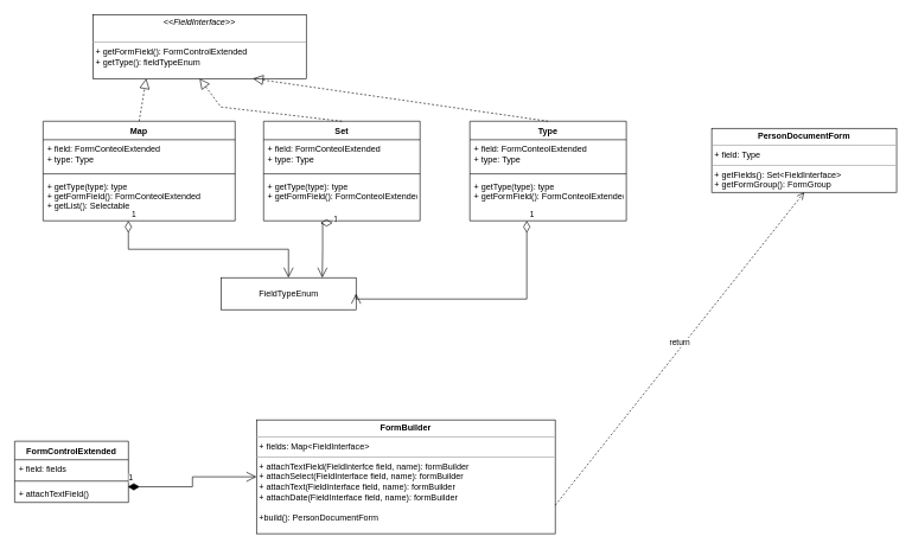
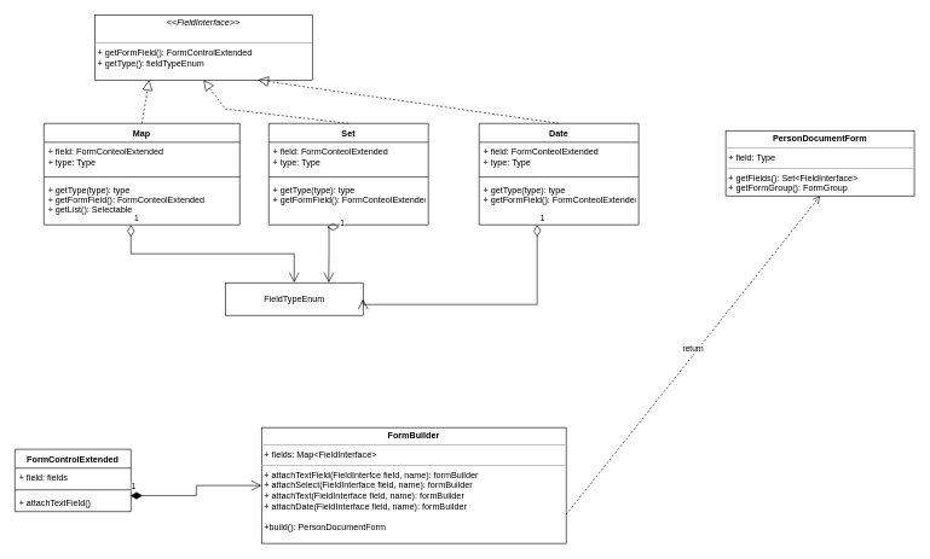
  <mxCell id="0" />
  <mxCell id="1" parent="0" />
  <mxCell id="2" value="&lt;p style=&quot;margin: 0px ; margin-top: 4px ; text-align: center&quot;&gt;&lt;i&gt;&amp;lt;&amp;lt;FieldInterface&amp;gt;&amp;gt;&lt;/i&gt;&lt;/p&gt;&lt;br&gt;&lt;hr size=&quot;1&quot;&gt;&lt;p style=&quot;margin: 0px ; margin-left: 4px&quot;&gt;+ getFormField(): FormControlExtended&lt;/p&gt;&lt;p style=&quot;margin: 0px ; margin-left: 4px&quot;&gt;+ getType(): fieldTypeEnum&lt;/p&gt;" style="verticalAlign=top;align=left;overflow=fill;fontSize=12;fontFamily=Helvetica;html=1;" parent="1" vertex="1"><mxGeometry x="130" y="20" width="300" height="90" as="geometry" /></mxCell>
  <mxCell id="3" value="FieldTypeEnum" style="html=1;" parent="1" vertex="1"><mxGeometry x="310" y="390" width="190" height="45" as="geometry" /></mxCell>
  <mxCell id="4" value="&lt;p style=&quot;margin: 0px ; margin-top: 4px ; text-align: center&quot;&gt;&lt;b&gt;FormBuilder&lt;/b&gt;&lt;/p&gt;&lt;hr size=&quot;1&quot;&gt;&lt;p style=&quot;margin: 0px ; margin-left: 4px&quot;&gt;+ fields: Map&amp;lt;FieldInterface&amp;gt;&lt;/p&gt;&lt;hr size=&quot;1&quot;&gt;&lt;p style=&quot;margin: 0px ; margin-left: 4px&quot;&gt;+ attachTextField(FieldInterfce field, name&lt;span&gt;): formBuilder&lt;/span&gt;&lt;/p&gt;&lt;p style=&quot;margin: 0px ; margin-left: 4px&quot;&gt;+ attachSelect(FieldInterface field, name): formBuilder&lt;/p&gt;&lt;p style=&quot;margin: 0px ; margin-left: 4px&quot;&gt;+ attachText(FieldInterface field, name): formBuilder&lt;br&gt;&lt;/p&gt;&lt;p style=&quot;margin: 0px ; margin-left: 4px&quot;&gt;+ attachDate(FieldInterface field, name): formBuilder&lt;/p&gt;&lt;p style=&quot;margin: 0px ; margin-left: 4px&quot;&gt;&lt;br&gt;&lt;/p&gt;&lt;p style=&quot;margin: 0px ; margin-left: 4px&quot;&gt;+build(): PersonDocumentForm&lt;/p&gt;&lt;p style=&quot;margin: 0px ; margin-left: 4px&quot;&gt;&lt;br&gt;&lt;/p&gt;&lt;p style=&quot;margin: 0px ; margin-left: 4px&quot;&gt;&lt;br&gt;&lt;/p&gt;" style="verticalAlign=top;align=left;overflow=fill;fontSize=12;fontFamily=Helvetica;html=1;" parent="1" vertex="1"><mxGeometry x="360" y="590" width="420" height="160" as="geometry" /></mxCell>
  <mxCell id="5" value="Map" style="swimlane;fontStyle=1;align=center;verticalAlign=top;childLayout=stackLayout;horizontal=1;startSize=26;horizontalStack=0;resizeParent=1;resizeParentMax=0;resizeLast=0;collapsible=1;marginBottom=0;" parent="1" vertex="1"><mxGeometry x="60" y="170" width="270" height="140" as="geometry" /></mxCell>
  <mxCell id="6" value="+ field: FormConteolExtended&#10;+ type: Type&#10;" style="text;strokeColor=none;fillColor=none;align=left;verticalAlign=top;spacingLeft=4;spacingRight=4;overflow=hidden;rotatable=0;points=[[0,0.5],[1,0.5]];portConstraint=eastwest;" parent="5" vertex="1"><mxGeometry y="26" width="270" height="44" as="geometry" /></mxCell>
  <mxCell id="7" value="" style="line;strokeWidth=1;fillColor=none;align=left;verticalAlign=middle;spacingTop=-1;spacingLeft=3;spacingRight=3;rotatable=0;labelPosition=right;points=[];portConstraint=eastwest;" parent="5" vertex="1"><mxGeometry y="70" width="270" height="8" as="geometry" /></mxCell>
  <mxCell id="8" value="+ getType(type): type&#10;+ getFormField(): FormConteolExtended&#10;+ getList(): Selectable" style="text;strokeColor=none;fillColor=none;align=left;verticalAlign=top;spacingLeft=4;spacingRight=4;overflow=hidden;rotatable=0;points=[[0,0.5],[1,0.5]];portConstraint=eastwest;" parent="5" vertex="1"><mxGeometry y="78" width="270" height="62" as="geometry" /></mxCell>
  <mxCell id="9" value="Set" style="swimlane;fontStyle=1;align=center;verticalAlign=top;childLayout=stackLayout;horizontal=1;startSize=26;horizontalStack=0;resizeParent=1;resizeParentMax=0;resizeLast=0;collapsible=1;marginBottom=0;" parent="1" vertex="1"><mxGeometry x="370" y="170" width="220" height="140" as="geometry" /></mxCell>
  <mxCell id="10" value="+ field: FormConteolExtended&#10;+ type: Type&#10;" style="text;strokeColor=none;fillColor=none;align=left;verticalAlign=top;spacingLeft=4;spacingRight=4;overflow=hidden;rotatable=0;points=[[0,0.5],[1,0.5]];portConstraint=eastwest;" parent="9" vertex="1"><mxGeometry y="26" width="220" height="44" as="geometry" /></mxCell>
  <mxCell id="11" value="" style="line;strokeWidth=1;fillColor=none;align=left;verticalAlign=middle;spacingTop=-1;spacingLeft=3;spacingRight=3;rotatable=0;labelPosition=right;points=[];portConstraint=eastwest;" parent="9" vertex="1"><mxGeometry y="70" width="220" height="8" as="geometry" /></mxCell>
  <mxCell id="12" value="+ getType(type): type&#10;+ getFormField(): FormConteolExtended" style="text;strokeColor=none;fillColor=none;align=left;verticalAlign=top;spacingLeft=4;spacingRight=4;overflow=hidden;rotatable=0;points=[[0,0.5],[1,0.5]];portConstraint=eastwest;" parent="9" vertex="1"><mxGeometry y="78" width="220" height="62" as="geometry" /></mxCell>
- <mxCell id="13" value="Type" style="swimlane;fontStyle=1;align=center;verticalAlign=top;childLayout=stackLayout;horizontal=1;startSize=26;horizontalStack=0;resizeParent=1;resizeParentMax=0;resizeLast=0;collapsible=1;marginBottom=0;" parent="1" vertex="1"><mxGeometry x="660" y="170" width="220" height="140" as="geometry" /></mxCell>
+ <mxCell id="13" value="Date" style="swimlane;fontStyle=1;align=center;verticalAlign=top;childLayout=stackLayout;horizontal=1;startSize=26;horizontalStack=0;resizeParent=1;resizeParentMax=0;resizeLast=0;collapsible=1;marginBottom=0;" parent="1" vertex="1"><mxGeometry x="660" y="170" width="220" height="140" as="geometry" /></mxCell>
  <mxCell id="14" value="+ field: FormConteolExtended&#10;+ type: Type&#10;" style="text;strokeColor=none;fillColor=none;align=left;verticalAlign=top;spacingLeft=4;spacingRight=4;overflow=hidden;rotatable=0;points=[[0,0.5],[1,0.5]];portConstraint=eastwest;" parent="13" vertex="1"><mxGeometry y="26" width="220" height="44" as="geometry" /></mxCell>
  <mxCell id="15" value="" style="line;strokeWidth=1;fillColor=none;align=left;verticalAlign=middle;spacingTop=-1;spacingLeft=3;spacingRight=3;rotatable=0;labelPosition=right;points=[];portConstraint=eastwest;" parent="13" vertex="1"><mxGeometry y="70" width="220" height="8" as="geometry" /></mxCell>
  <mxCell id="16" value="+ getType(type): type&#10;+ getFormField(): FormConteolExtended" style="text;strokeColor=none;fillColor=none;align=left;verticalAlign=top;spacingLeft=4;spacingRight=4;overflow=hidden;rotatable=0;points=[[0,0.5],[1,0.5]];portConstraint=eastwest;" parent="13" vertex="1"><mxGeometry y="78" width="220" height="62" as="geometry" /></mxCell>
  <mxCell id="17" value="1" style="endArrow=open;html=1;endSize=12;startArrow=diamondThin;startSize=14;startFill=0;edgeStyle=orthogonalEdgeStyle;align=left;verticalAlign=bottom;rounded=0;entryX=0.5;entryY=0;entryDx=0;entryDy=0;exitX=0.444;exitY=1;exitDx=0;exitDy=0;exitPerimeter=0;" edge="1" parent="1" source="8" target="3"><mxGeometry x="-1" y="3" relative="1" as="geometry"><mxPoint x="150" y="360" as="sourcePoint" /><mxPoint x="310" y="360" as="targetPoint" /></mxGeometry></mxCell>
  <mxCell id="18" value="1" style="endArrow=open;html=1;endSize=12;startArrow=diamondThin;startSize=14;startFill=0;edgeStyle=orthogonalEdgeStyle;align=left;verticalAlign=bottom;rounded=0;exitX=0.441;exitY=1.048;exitDx=0;exitDy=0;exitPerimeter=0;entryX=0.75;entryY=0;entryDx=0;entryDy=0;" edge="1" parent="1" source="12" target="3"><mxGeometry x="-1" y="3" relative="1" as="geometry"><mxPoint x="480" y="360" as="sourcePoint" /><mxPoint x="640" y="360" as="targetPoint" /><Array as="points"><mxPoint x="453" y="313" /><mxPoint x="453" y="350" /></Array></mxGeometry></mxCell>
  <mxCell id="19" value="1" style="endArrow=open;html=1;endSize=12;startArrow=diamondThin;startSize=14;startFill=0;edgeStyle=orthogonalEdgeStyle;align=left;verticalAlign=bottom;rounded=0;entryX=1;entryY=0.5;entryDx=0;entryDy=0;" edge="1" parent="1" source="16" target="3"><mxGeometry x="-1" y="3" relative="1" as="geometry"><mxPoint x="615" y="390" as="sourcePoint" /><mxPoint x="775" y="390" as="targetPoint" /><Array as="points"><mxPoint x="740" y="420" /></Array></mxGeometry></mxCell>
  <mxCell id="20" value="FormControlExtended" style="swimlane;fontStyle=1;align=center;verticalAlign=top;childLayout=stackLayout;horizontal=1;startSize=26;horizontalStack=0;resizeParent=1;resizeParentMax=0;resizeLast=0;collapsible=1;marginBottom=0;" vertex="1" parent="1"><mxGeometry x="20" y="620" width="160" height="86" as="geometry" /></mxCell>
  <mxCell id="21" value="+ field: fields" style="text;strokeColor=none;fillColor=none;align=left;verticalAlign=top;spacingLeft=4;spacingRight=4;overflow=hidden;rotatable=0;points=[[0,0.5],[1,0.5]];portConstraint=eastwest;" vertex="1" parent="20"><mxGeometry y="26" width="160" height="26" as="geometry" /></mxCell>
  <mxCell id="22" value="" style="line;strokeWidth=1;fillColor=none;align=left;verticalAlign=middle;spacingTop=-1;spacingLeft=3;spacingRight=3;rotatable=0;labelPosition=right;points=[];portConstraint=eastwest;" vertex="1" parent="20"><mxGeometry y="52" width="160" height="8" as="geometry" /></mxCell>
  <mxCell id="23" value="+ attachTextField()" style="text;strokeColor=none;fillColor=none;align=left;verticalAlign=top;spacingLeft=4;spacingRight=4;overflow=hidden;rotatable=0;points=[[0,0.5],[1,0.5]];portConstraint=eastwest;" vertex="1" parent="20"><mxGeometry y="60" width="160" height="26" as="geometry" /></mxCell>
  <mxCell id="24" value="&lt;p style=&quot;margin: 0px ; margin-top: 4px ; text-align: center&quot;&gt;&lt;b&gt;PersonDocumentForm&lt;/b&gt;&lt;/p&gt;&lt;hr size=&quot;1&quot;&gt;&lt;p style=&quot;margin: 0px ; margin-left: 4px&quot;&gt;+ field: Type&lt;/p&gt;&lt;hr size=&quot;1&quot;&gt;&lt;p style=&quot;margin: 0px ; margin-left: 4px&quot;&gt;+ getFields(): Set&amp;lt;FieldInterface&amp;gt;&lt;/p&gt;&lt;p style=&quot;margin: 0px ; margin-left: 4px&quot;&gt;+ getFormGroup(): FormGroup&lt;/p&gt;" style="verticalAlign=top;align=left;overflow=fill;fontSize=12;fontFamily=Helvetica;html=1;" vertex="1" parent="1"><mxGeometry x="1000" y="180" width="260" height="90" as="geometry" /></mxCell>
  <mxCell id="25" value="return" style="html=1;verticalAlign=bottom;endArrow=open;dashed=1;endSize=8;rounded=0;exitX=1;exitY=0.75;exitDx=0;exitDy=0;entryX=0.5;entryY=1;entryDx=0;entryDy=0;" edge="1" parent="1" source="4" target="24"><mxGeometry relative="1" as="geometry"><mxPoint x="630" y="520" as="sourcePoint" /><mxPoint x="550" y="520" as="targetPoint" /></mxGeometry></mxCell>
  <mxCell id="26" value="1" style="endArrow=open;html=1;endSize=12;startArrow=diamondThin;startSize=14;startFill=1;edgeStyle=orthogonalEdgeStyle;align=left;verticalAlign=bottom;rounded=0;entryX=0;entryY=0.5;entryDx=0;entryDy=0;exitX=0.994;exitY=0.154;exitDx=0;exitDy=0;exitPerimeter=0;" edge="1" parent="1" source="23" target="4"><mxGeometry x="-1" y="3" relative="1" as="geometry"><mxPoint x="180" y="669.5" as="sourcePoint" /><mxPoint x="340" y="669.5" as="targetPoint" /></mxGeometry></mxCell>
  <mxCell id="27" value="" style="endArrow=block;dashed=1;endFill=0;endSize=12;html=1;rounded=0;entryX=0.25;entryY=1;entryDx=0;entryDy=0;exitX=0.5;exitY=0;exitDx=0;exitDy=0;" edge="1" parent="1" source="5" target="2"><mxGeometry width="160" relative="1" as="geometry"><mxPoint x="510" y="200" as="sourcePoint" /><mxPoint x="670" y="200" as="targetPoint" /></mxGeometry></mxCell>
  <mxCell id="28" value="" style="endArrow=block;dashed=1;endFill=0;endSize=12;html=1;rounded=0;entryX=0.5;entryY=1;entryDx=0;entryDy=0;exitX=0.5;exitY=0;exitDx=0;exitDy=0;" edge="1" parent="1" source="9" target="2"><mxGeometry width="160" relative="1" as="geometry"><mxPoint x="205" y="180" as="sourcePoint" /><mxPoint x="215" y="120" as="targetPoint" /><Array as="points"><mxPoint x="310" y="150" /></Array></mxGeometry></mxCell>
  <mxCell id="29" value="" style="endArrow=block;dashed=1;endFill=0;endSize=12;html=1;rounded=0;entryX=0.75;entryY=1;entryDx=0;entryDy=0;exitX=0.5;exitY=0;exitDx=0;exitDy=0;" edge="1" parent="1" source="13" target="2"><mxGeometry width="160" relative="1" as="geometry"><mxPoint x="205" y="180" as="sourcePoint" /><mxPoint x="215" y="120" as="targetPoint" /></mxGeometry></mxCell>
